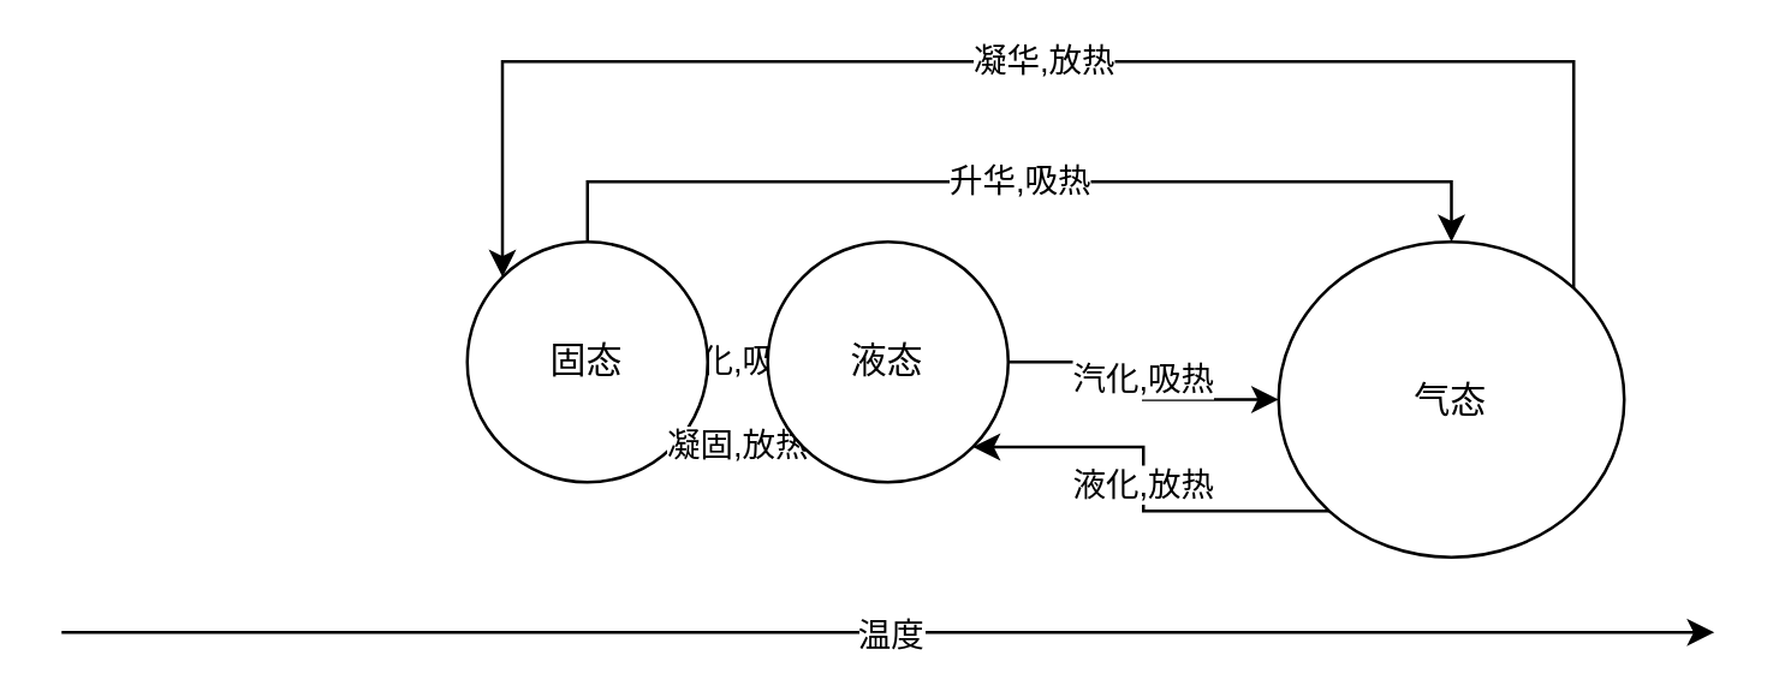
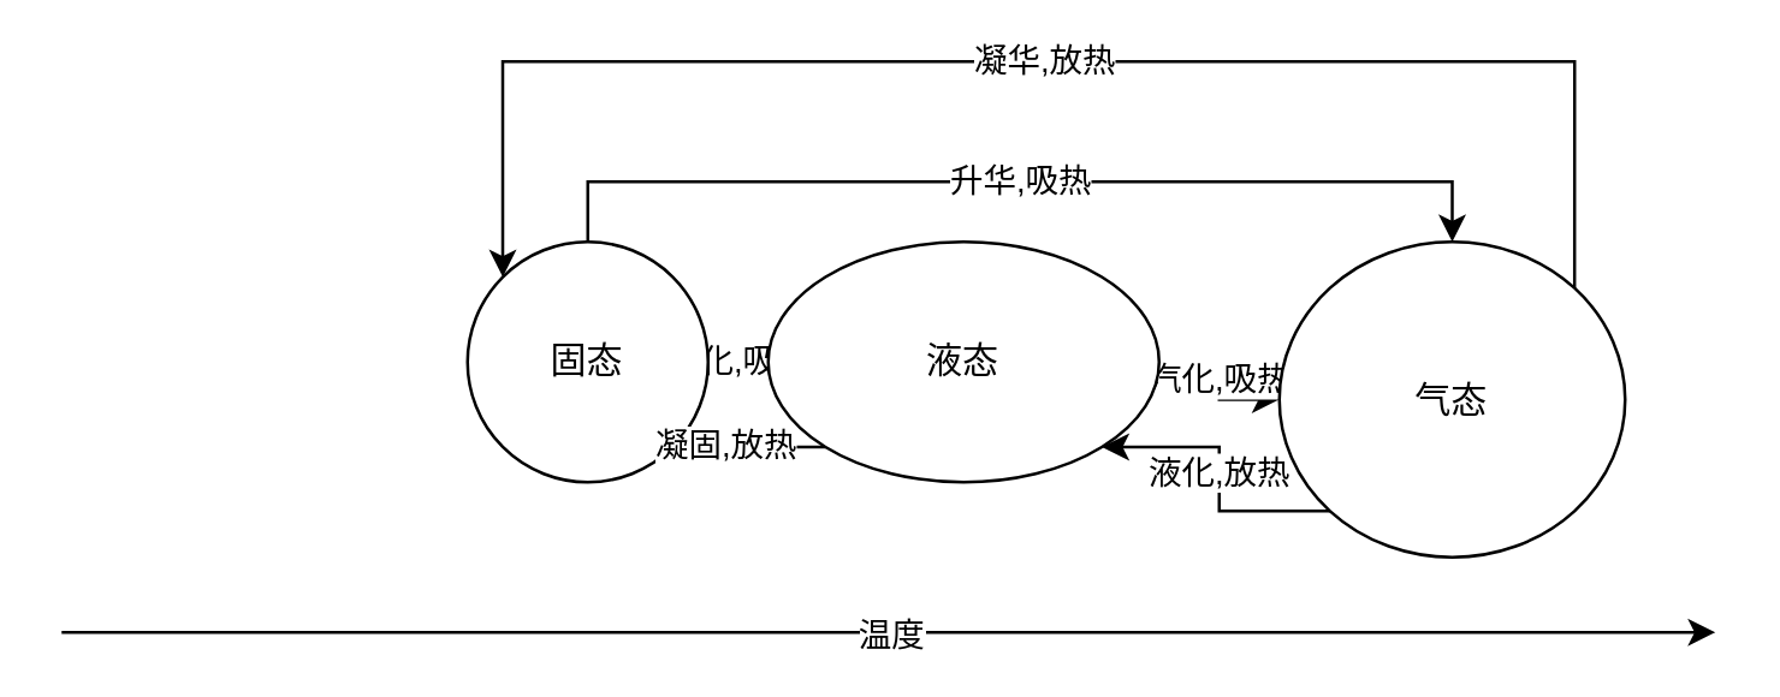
  <mxCell id="0" />
  <mxCell id="1" parent="0" />
  <mxCell id="2" value="熔化,吸热" style="edgeStyle=orthogonalEdgeStyle;rounded=0;orthogonalLoop=1;jettySize=auto;html=1;entryX=0;entryY=0.5;entryDx=0;entryDy=0;" edge="1" parent="1" source="4" target="9"><mxGeometry relative="1" as="geometry" /></mxCell>
  <mxCell id="3" value="升华,吸热" style="edgeStyle=orthogonalEdgeStyle;rounded=0;orthogonalLoop=1;jettySize=auto;html=1;exitX=0.5;exitY=0;exitDx=0;exitDy=0;entryX=0.5;entryY=0;entryDx=0;entryDy=0;" edge="1" parent="1" source="4" target="12"><mxGeometry relative="1" as="geometry" /></mxCell>
  <mxCell id="4" value="固态" style="ellipse;whiteSpace=wrap;html=1;aspect=fixed;" vertex="1" parent="1"><mxGeometry x="155" y="80" width="80" height="80" as="geometry" /></mxCell>
  <mxCell id="5" value="" style="endArrow=classic;html=1;rounded=0;" edge="1" parent="1"><mxGeometry relative="1" as="geometry"><mxPoint x="20" y="210" as="sourcePoint" /><mxPoint x="570" y="210" as="targetPoint" /><Array as="points"><mxPoint x="300" y="210" /></Array></mxGeometry></mxCell>
  <mxCell id="6" value="温度" style="edgeLabel;resizable=0;html=1;align=center;verticalAlign=middle;" connectable="0" vertex="1" parent="5"><mxGeometry relative="1" as="geometry" /></mxCell>
  <mxCell id="7" value="汽化,吸热" style="edgeStyle=orthogonalEdgeStyle;rounded=0;orthogonalLoop=1;jettySize=auto;html=1;entryX=0;entryY=0.5;entryDx=0;entryDy=0;" edge="1" parent="1" source="9" target="12"><mxGeometry relative="1" as="geometry" /></mxCell>
  <mxCell id="8" value="凝固,放热" style="edgeStyle=orthogonalEdgeStyle;rounded=0;orthogonalLoop=1;jettySize=auto;html=1;exitX=0;exitY=1;exitDx=0;exitDy=0;entryX=1;entryY=1;entryDx=0;entryDy=0;" edge="1" parent="1" source="9" target="4"><mxGeometry relative="1" as="geometry" /></mxCell>
- <mxCell id="9" value="液态" style="ellipse;whiteSpace=wrap;html=1;aspect=fixed;" vertex="1" parent="1"><mxGeometry x="255" y="80" width="80" height="80" as="geometry" /></mxCell>
+ <mxCell id="9" value="液态" style="ellipse;whiteSpace=wrap;html=1;aspect=fixed;" vertex="1" parent="1"><mxGeometry x="255" y="80" width="130" height="80" as="geometry" /></mxCell>
  <mxCell id="10" value="液化,放热" style="edgeStyle=orthogonalEdgeStyle;rounded=0;orthogonalLoop=1;jettySize=auto;html=1;exitX=0;exitY=1;exitDx=0;exitDy=0;entryX=1;entryY=1;entryDx=0;entryDy=0;" edge="1" parent="1" source="12" target="9"><mxGeometry relative="1" as="geometry" /></mxCell>
  <mxCell id="11" value="凝华,放热" style="edgeStyle=orthogonalEdgeStyle;rounded=0;orthogonalLoop=1;jettySize=auto;html=1;exitX=1;exitY=0;exitDx=0;exitDy=0;entryX=0;entryY=0;entryDx=0;entryDy=0;" edge="1" parent="1" source="12" target="4"><mxGeometry relative="1" as="geometry"><Array as="points"><mxPoint x="493" y="20" /><mxPoint x="97" y="20" /></Array></mxGeometry></mxCell>
  <mxCell id="12" value="气态" style="ellipse;whiteSpace=wrap;html=1;aspect=fixed;" vertex="1" parent="1"><mxGeometry x="425" y="80" width="115" height="105" as="geometry" /></mxCell>
